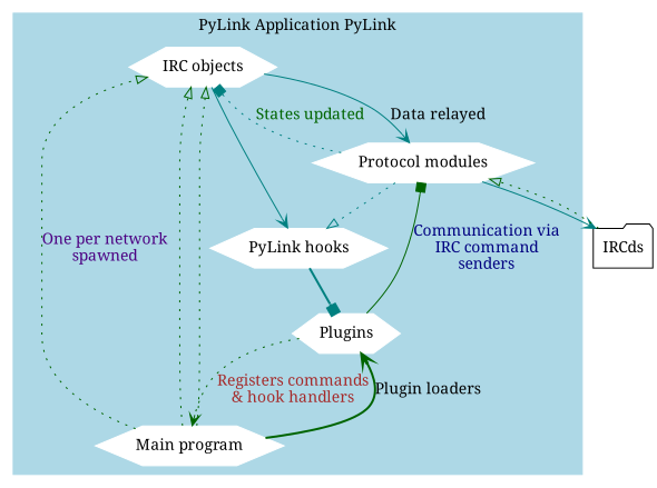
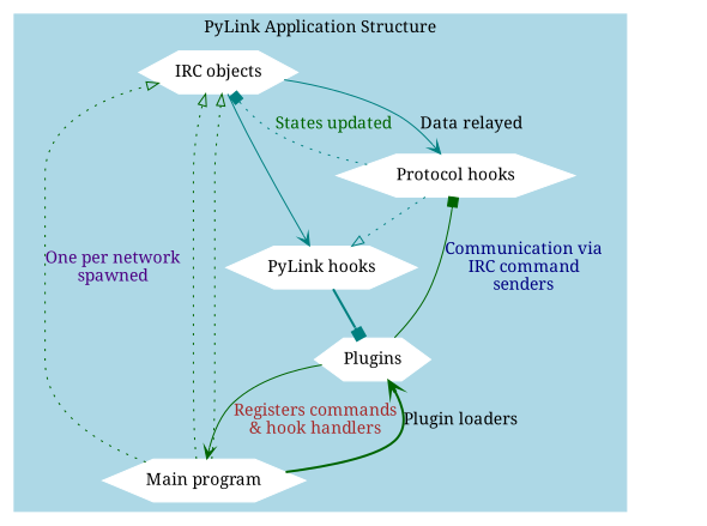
  digraph {
    fontname="Noto Serif"
    node [color=white fontname="Noto Serif" shape=hexagon style=filled]
    edge [arrowhead=vee color=darkgreen fontname="Noto Serif" style=dotted]
    "IRC objects"
-   "Protocol modules"
+   "Protocol modules" [label="Protocol hooks"]
    "PyLink hooks"
    Plugins
    "Main program"
-   IRCds [shape=folder color="" style=""]
    subgraph cluster_1 {
      color=lightblue
-     label="PyLink Application PyLink"
+     label="PyLink Application Structure"
      style=filled
      "IRC objects"
      "Protocol modules"
      "PyLink hooks"
      Plugins
      "Main program"
    }
    "IRC objects" -> "Protocol modules" [color=teal label="Data relayed" style=solid]
    "IRC objects" -> "PyLink hooks" [color=teal style=solid]
    "Protocol modules" -> "IRC objects" [arrowhead=box color=teal fontcolor=darkgreen label="States updated"]
    "Protocol modules" -> "PyLink hooks" [arrowhead=onormal color=teal]
-   "Protocol modules" -> IRCds [color=teal style=solid]
    "PyLink hooks" -> Plugins [arrowhead=box color=teal style=bold]
    Plugins -> "Protocol modules" [arrowhead=box fontcolor=navyblue label="Communication via\nIRC command\nsenders" style=solid]
-   Plugins -> "Main program" [fontcolor=brown label="Registers commands\n& hook handlers"]
+   Plugins -> "Main program" [fontcolor=brown label="Registers commands\n& hook handlers" style=solid]
    "Main program" -> "IRC objects" [arrowhead=onormal fontcolor=indigo label="One per network\nspawned"]
    "Main program" -> "IRC objects" [arrowhead=onormal]
    "Main program" -> "IRC objects" [arrowhead=onormal]
    "Main program" -> Plugins [label="Plugin loaders" style=bold]
-   IRCds -> "Protocol modules" [arrowhead=onormal]
  }
